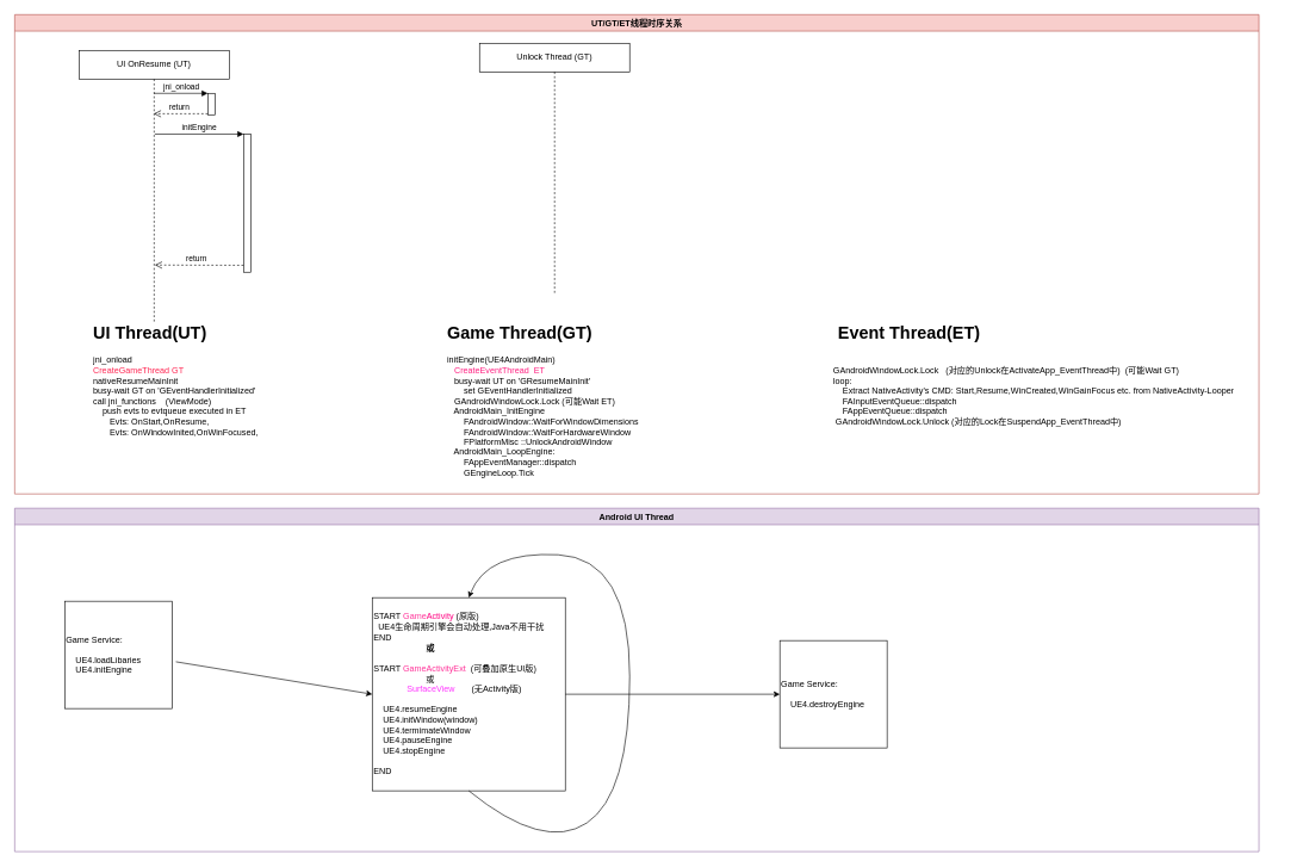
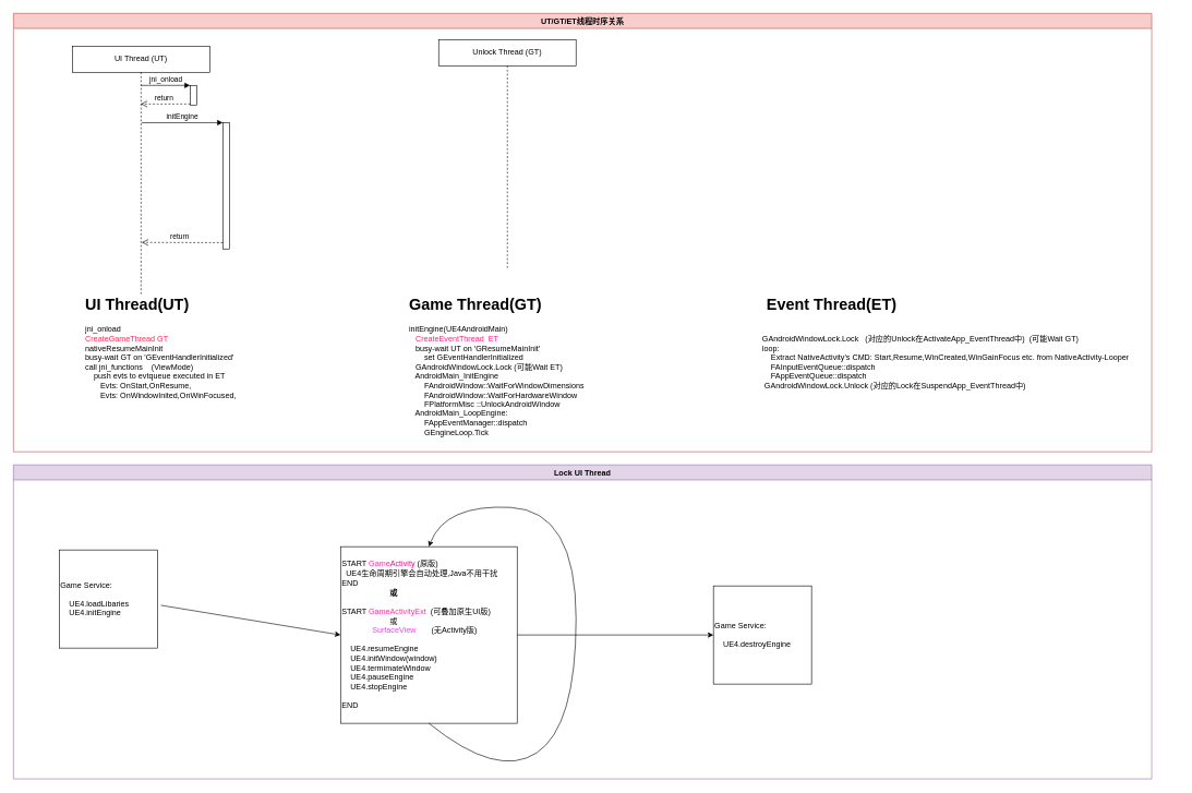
  <mxCell id="0" />
  <mxCell id="1" parent="0" />
- <mxCell id="2" value="UI OnResume (UT)" style="shape=umlLifeline;perimeter=lifelinePerimeter;whiteSpace=wrap;html=1;container=1;collapsible=0;recursiveResize=0;outlineConnect=0;" vertex="1" parent="1"><mxGeometry x="110" y="70" width="210" height="380" as="geometry" /></mxCell>
+ <mxCell id="2" value="UI Thread (UT)" style="shape=umlLifeline;perimeter=lifelinePerimeter;whiteSpace=wrap;html=1;container=1;collapsible=0;recursiveResize=0;outlineConnect=0;" vertex="1" parent="1"><mxGeometry x="110" y="70" width="210" height="380" as="geometry" /></mxCell>
  <mxCell id="3" value="Unlock Thread (GT)" style="shape=umlLifeline;perimeter=lifelinePerimeter;whiteSpace=wrap;html=1;container=1;collapsible=0;recursiveResize=0;outlineConnect=0;" vertex="1" parent="1"><mxGeometry x="670" y="60" width="210" height="350" as="geometry" /></mxCell>
  <mxCell id="4" value="" style="html=1;points=[];perimeter=orthogonalPerimeter;" vertex="1" parent="1"><mxGeometry x="290" y="130" width="10" height="30" as="geometry" /></mxCell>
  <mxCell id="5" value="jni_onload" style="html=1;verticalAlign=bottom;endArrow=block;entryX=0;entryY=0;" edge="1" parent="1" source="2" target="4"><mxGeometry relative="1" as="geometry"><mxPoint x="220" y="130" as="sourcePoint" /></mxGeometry></mxCell>
  <mxCell id="6" value="return" style="html=1;verticalAlign=bottom;endArrow=open;dashed=1;endSize=8;exitX=0;exitY=0.95;" edge="1" parent="1" source="4" target="2"><mxGeometry x="0.06" relative="1" as="geometry"><mxPoint x="215" y="159" as="targetPoint" /><mxPoint as="offset" /></mxGeometry></mxCell>
  <mxCell id="7" value="" style="html=1;points=[];perimeter=orthogonalPerimeter;" vertex="1" parent="1"><mxGeometry x="340" y="187" width="10" height="193" as="geometry" /></mxCell>
  <mxCell id="8" value="initEngine" style="html=1;verticalAlign=bottom;endArrow=block;entryX=0;entryY=0;" edge="1" parent="1" target="7"><mxGeometry relative="1" as="geometry"><mxPoint x="216" y="187" as="sourcePoint" /></mxGeometry></mxCell>
  <mxCell id="9" value="return" style="html=1;verticalAlign=bottom;endArrow=open;dashed=1;endSize=8;exitX=0;exitY=0.95;" edge="1" parent="1" source="7"><mxGeometry x="0.06" relative="1" as="geometry"><mxPoint x="216" y="370" as="targetPoint" /><mxPoint as="offset" /></mxGeometry></mxCell>
  <mxCell id="10" value="&lt;h1&gt;UI Thread(UT)&lt;br&gt;&lt;/h1&gt;&lt;p&gt;jni_onload&amp;nbsp;&amp;nbsp; &amp;nbsp;&amp;nbsp;&amp;nbsp; &amp;nbsp;&amp;nbsp;&amp;nbsp; &amp;nbsp;&lt;br&gt;&lt;font color=&quot;#FF2652&quot;&gt;CreateGameThread GT&lt;/font&gt;&amp;nbsp;&amp;nbsp; &amp;nbsp;&amp;nbsp;&amp;nbsp; &amp;nbsp;&amp;nbsp;&amp;nbsp; &amp;nbsp;&amp;nbsp;&amp;nbsp;&amp;nbsp;&amp;nbsp;&amp;nbsp;&amp;nbsp;&amp;nbsp;&amp;nbsp;&amp;nbsp;&amp;nbsp;&amp;nbsp;&amp;nbsp;&amp;nbsp;&amp;nbsp; &amp;nbsp;&lt;br&gt;nativeResumeMainInit&amp;nbsp;&amp;nbsp; &amp;nbsp;&amp;nbsp;&amp;nbsp;&amp;nbsp;&amp;nbsp;&amp;nbsp;&amp;nbsp;&amp;nbsp;&amp;nbsp;&amp;nbsp;&amp;nbsp;&amp;nbsp;&amp;nbsp;&amp;nbsp;&amp;nbsp;&amp;nbsp;&amp;nbsp;&amp;nbsp;&amp;nbsp; &amp;nbsp;&lt;br&gt;busy-wait GT on 'GEventHandlerInitialized'&amp;nbsp;&amp;nbsp; &amp;nbsp;&lt;br&gt;call jni_functions&amp;nbsp;&amp;nbsp; &amp;nbsp;(ViewMode)&amp;nbsp;&amp;nbsp; &amp;nbsp;&amp;nbsp;&amp;nbsp; &amp;nbsp;&amp;nbsp;&amp;nbsp; &amp;nbsp;&amp;nbsp;&amp;nbsp; &amp;nbsp;&lt;br&gt;&amp;nbsp;&amp;nbsp; &amp;nbsp;push evts to evtqueue executed in ET&amp;nbsp;&amp;nbsp; &amp;nbsp;&lt;br&gt;&amp;nbsp;&amp;nbsp; &amp;nbsp;&amp;nbsp;&amp;nbsp; Evts: OnStart,OnResume,&amp;nbsp;&amp;nbsp; &amp;nbsp;&amp;nbsp;&amp;nbsp; &amp;nbsp;&amp;nbsp;&amp;nbsp; &amp;nbsp;&amp;nbsp;&amp;nbsp; &amp;nbsp;&lt;br&gt;&amp;nbsp;&amp;nbsp; &amp;nbsp;&amp;nbsp;&amp;nbsp; Evts: OnWindowInited,OnWinFocused,&amp;nbsp;&amp;nbsp; &amp;nbsp;&lt;br&gt;&lt;br&gt;&lt;/p&gt;" style="text;html=1;strokeColor=none;fillColor=none;spacing=5;spacingTop=-20;whiteSpace=wrap;overflow=hidden;rounded=0;" vertex="1" parent="1"><mxGeometry x="125" y="445" width="340" height="370" as="geometry" /></mxCell>
  <mxCell id="11" value="&lt;h1&gt;Game Thread(GT)&lt;/h1&gt;&lt;p&gt;initEngine(UE4AndroidMain)&lt;br&gt;&amp;nbsp;&amp;nbsp; &lt;font color=&quot;#FF1F80&quot;&gt;CreateEventThread&amp;nbsp; ET&amp;nbsp;&lt;/font&gt;&amp;nbsp;&amp;nbsp;&amp;nbsp;&amp;nbsp;&amp;nbsp;&amp;nbsp;&amp;nbsp;&amp;nbsp;&amp;nbsp;&amp;nbsp;&amp;nbsp;&amp;nbsp;&amp;nbsp;&amp;nbsp;&amp;nbsp;&amp;nbsp;&amp;nbsp;&amp;nbsp;&amp;nbsp; &amp;nbsp;&lt;br&gt;&amp;nbsp;&amp;nbsp; busy-wait UT on 'GResumeMainInit'&amp;nbsp;&amp;nbsp;&amp;nbsp;&amp;nbsp;&amp;nbsp;&amp;nbsp;&amp;nbsp;&amp;nbsp; &amp;nbsp;&lt;br&gt;&amp;nbsp;&amp;nbsp;&amp;nbsp;&amp;nbsp;&amp;nbsp;&amp;nbsp; set GEventHandlerInitialized&amp;nbsp;&amp;nbsp;&amp;nbsp;&amp;nbsp;&amp;nbsp;&amp;nbsp;&amp;nbsp;&amp;nbsp;&amp;nbsp; &amp;nbsp;&lt;br&gt;&amp;nbsp;&amp;nbsp; GAndroidWindowLock.Lock (可能Wait ET)&amp;nbsp;&amp;nbsp;&amp;nbsp;&amp;nbsp; &amp;nbsp;&lt;br&gt;&amp;nbsp;&amp;nbsp; AndroidMain_InitEngine&amp;nbsp;&amp;nbsp;&amp;nbsp;&amp;nbsp;&amp;nbsp;&amp;nbsp;&amp;nbsp;&amp;nbsp;&amp;nbsp;&amp;nbsp;&amp;nbsp;&amp;nbsp;&amp;nbsp;&amp;nbsp;&amp;nbsp;&amp;nbsp;&amp;nbsp;&amp;nbsp;&amp;nbsp; &amp;nbsp;&lt;br&gt;&amp;nbsp;&amp;nbsp;&amp;nbsp;&amp;nbsp;&amp;nbsp;&amp;nbsp; FAndroidWindow::WaitForWindowDimensions&lt;br&gt;&amp;nbsp;&amp;nbsp;&amp;nbsp;&amp;nbsp;&amp;nbsp;&amp;nbsp; FAndroidWindow::WaitForHardwareWindow &amp;nbsp;&lt;br&gt;&amp;nbsp;&amp;nbsp; &amp;nbsp;&amp;nbsp;&amp;nbsp; FPlatformMisc ::UnlockAndroidWindow&lt;br&gt;&amp;nbsp;&amp;nbsp; AndroidMain_LoopEngine:&lt;br&gt;&amp;nbsp;&amp;nbsp;&amp;nbsp;&amp;nbsp;&amp;nbsp;&amp;nbsp; FAppEventManager::dispatch&lt;br&gt;&amp;nbsp;&amp;nbsp; &amp;nbsp;&amp;nbsp;&amp;nbsp; GEngineLoop.Tick&lt;br&gt;&lt;br&gt;&lt;/p&gt;" style="text;html=1;strokeColor=none;fillColor=none;spacing=5;spacingTop=-20;whiteSpace=wrap;overflow=hidden;rounded=0;" vertex="1" parent="1"><mxGeometry x="620" y="445" width="360" height="235" as="geometry" /></mxCell>
  <mxCell id="12" value="&lt;h1&gt;&amp;nbsp;Event Thread(ET)&lt;/h1&gt;&lt;p&gt;&lt;br&gt;GAndroidWindowLock.Lock&amp;nbsp;&amp;nbsp; (对应的Unlock在ActivateApp_EventThread中)&amp;nbsp; (可能Wait GT) &lt;br&gt;loop:&amp;nbsp;&amp;nbsp;&amp;nbsp;&amp;nbsp;&amp;nbsp;&amp;nbsp;&amp;nbsp;&amp;nbsp;&amp;nbsp;&amp;nbsp;&amp;nbsp;&amp;nbsp;&amp;nbsp;&amp;nbsp;&amp;nbsp;&amp;nbsp;&amp;nbsp;&amp;nbsp; &amp;nbsp;&lt;br&gt;&amp;nbsp;&amp;nbsp;&amp;nbsp; Extract NativeActivity's CMD: Start,Resume,WinCreated,WinGainFocus etc. from NativeActivity-Looper &lt;br&gt;&amp;nbsp;&amp;nbsp;&amp;nbsp; FAInputEventQueue::dispatch&lt;br&gt;&amp;nbsp;&amp;nbsp;&amp;nbsp; FAppEventQueue::dispatch&lt;br&gt;&amp;nbsp;GAndroidWindowLock.Unlock (对应的Lock在SuspendApp_EventThread中)&lt;br&gt;&lt;br&gt;&lt;/p&gt;" style="text;html=1;strokeColor=none;fillColor=none;spacing=5;spacingTop=-20;whiteSpace=wrap;overflow=hidden;rounded=0;" vertex="1" parent="1"><mxGeometry x="1160" y="445" width="640" height="205" as="geometry" /></mxCell>
  <mxCell id="13" value="&lt;div align=&quot;left&quot;&gt;Game Service:&lt;br&gt;&lt;/div&gt;&lt;div align=&quot;left&quot;&gt;&lt;br&gt;&lt;/div&gt;&lt;div align=&quot;left&quot;&gt;&amp;nbsp;&amp;nbsp;&amp;nbsp; UE4.loadLibaries&lt;/div&gt;&lt;div align=&quot;left&quot;&gt;&amp;nbsp;&amp;nbsp;&amp;nbsp; UE4.initEngine&lt;br&gt;&lt;/div&gt;" style="whiteSpace=wrap;html=1;aspect=fixed;align=left;" vertex="1" parent="1"><mxGeometry x="90" y="840" width="150" height="150" as="geometry" /></mxCell>
  <mxCell id="14" value="&lt;div align=&quot;left&quot;&gt;START&amp;nbsp;&lt;font color=&quot;#FF0080&quot;&gt;&lt;font color=&quot;#FF3399&quot;&gt;Game&lt;/font&gt;Activity&lt;/font&gt; (原版)&lt;/div&gt;&lt;div align=&quot;left&quot;&gt;&amp;nbsp; UE4生命周期引擎会自动处理,Java不用干扰&lt;/div&gt;&lt;div align=&quot;left&quot;&gt;END&lt;br&gt;&lt;/div&gt;&lt;div align=&quot;left&quot;&gt;&amp;nbsp;&amp;nbsp;&amp;nbsp;&amp;nbsp;&amp;nbsp;&amp;nbsp;&amp;nbsp;&amp;nbsp;&amp;nbsp;&amp;nbsp;&amp;nbsp;&amp;nbsp;&amp;nbsp;&amp;nbsp;&amp;nbsp;&amp;nbsp;&amp;nbsp;&amp;nbsp;&amp;nbsp;&amp;nbsp;&amp;nbsp; &lt;b&gt;或&lt;/b&gt;&lt;/div&gt;&lt;div align=&quot;left&quot;&gt;&lt;br&gt;&lt;/div&gt;&lt;div align=&quot;left&quot;&gt;START &lt;font color=&quot;#FF3399&quot;&gt;GameActivityExt&lt;/font&gt;&amp;nbsp; (可叠加原生UI版) &lt;br&gt;&lt;/div&gt;&lt;div align=&quot;left&quot;&gt;&amp;nbsp; &amp;nbsp; &amp;nbsp; &amp;nbsp; &amp;nbsp; &amp;nbsp; &amp;nbsp; &amp;nbsp; &amp;nbsp; &amp;nbsp; &amp;nbsp; 或&amp;nbsp; &lt;/div&gt;&lt;div align=&quot;left&quot;&gt;&amp;nbsp;&amp;nbsp;&amp;nbsp;&amp;nbsp;&amp;nbsp;&amp;nbsp;&amp;nbsp;&amp;nbsp;&amp;nbsp;&amp;nbsp;&amp;nbsp;&amp;nbsp;&amp;nbsp; &lt;font color=&quot;#FF33FF&quot;&gt;SurfaceView &amp;nbsp; &amp;nbsp; &amp;nbsp; &lt;/font&gt;(无Activity版)&lt;/div&gt;&lt;div align=&quot;left&quot;&gt;&lt;br&gt;&lt;/div&gt;&lt;div align=&quot;left&quot;&gt;&amp;nbsp;&amp;nbsp;&amp;nbsp; UE4.resumeEngine&lt;br&gt;&amp;nbsp;&amp;nbsp;&amp;nbsp; UE4.initWindow(window)&lt;br&gt;&amp;nbsp;&amp;nbsp;&amp;nbsp; UE4.termimateWindow&lt;br&gt;&amp;nbsp;&amp;nbsp;&amp;nbsp; UE4.pauseEngine&lt;br&gt;&amp;nbsp;&amp;nbsp;&amp;nbsp; UE4.stopEngine&lt;/div&gt;&lt;div align=&quot;left&quot;&gt;&lt;br&gt;&lt;/div&gt;&lt;div align=&quot;left&quot;&gt;END&lt;br&gt;&lt;/div&gt;" style="whiteSpace=wrap;html=1;aspect=fixed;align=left;" vertex="1" parent="1"><mxGeometry x="520" y="835" width="270" height="270" as="geometry" /></mxCell>
  <mxCell id="15" value="&lt;div align=&quot;left&quot;&gt;Game Service:&lt;/div&gt;&lt;div align=&quot;left&quot;&gt;&lt;br&gt;&lt;/div&gt;&lt;div align=&quot;left&quot;&gt;&amp;nbsp;&amp;nbsp;&amp;nbsp; UE4.destroyEngine&lt;/div&gt;" style="whiteSpace=wrap;html=1;aspect=fixed;align=left;" vertex="1" parent="1"><mxGeometry x="1090" y="895" width="150" height="150" as="geometry" /></mxCell>
  <mxCell id="16" value="" style="curved=1;endArrow=classic;html=1;exitX=0.5;exitY=1;exitDx=0;exitDy=0;entryX=0.5;entryY=0;entryDx=0;entryDy=0;" edge="1" parent="1" source="14" target="14"><mxGeometry width="50" height="50" relative="1" as="geometry"><mxPoint x="860" y="1150" as="sourcePoint" /><mxPoint x="860" y="820" as="targetPoint" /><Array as="points"><mxPoint x="760" y="1190" /><mxPoint x="880" y="1110" /><mxPoint x="880" y="780" /><mxPoint x="680" y="770" /></Array></mxGeometry></mxCell>
  <mxCell id="17" value="" style="endArrow=classic;html=1;exitX=1;exitY=0.5;exitDx=0;exitDy=0;entryX=0;entryY=0.5;entryDx=0;entryDy=0;" edge="1" parent="1" source="14" target="15"><mxGeometry width="50" height="50" relative="1" as="geometry"><mxPoint x="860" y="1150" as="sourcePoint" /><mxPoint x="1160" y="930" as="targetPoint" /></mxGeometry></mxCell>
  <mxCell id="18" value="" style="endArrow=classic;html=1;exitX=1.036;exitY=0.564;exitDx=0;exitDy=0;exitPerimeter=0;entryX=0;entryY=0.5;entryDx=0;entryDy=0;" edge="1" parent="1" source="13" target="14"><mxGeometry width="50" height="50" relative="1" as="geometry"><mxPoint x="860" y="1150" as="sourcePoint" /><mxPoint x="910" y="1100" as="targetPoint" /></mxGeometry></mxCell>
- <mxCell id="19" value="Android UI Thread" style="swimlane;fillColor=#e1d5e7;strokeColor=#9673a6;" vertex="1" parent="1"><mxGeometry x="20" y="710" width="1740" height="480" as="geometry" /></mxCell>
+ <mxCell id="19" value="Lock UI Thread" style="swimlane;fillColor=#e1d5e7;strokeColor=#9673a6;" vertex="1" parent="1"><mxGeometry x="20" y="710" width="1740" height="480" as="geometry" /></mxCell>
  <mxCell id="20" value="UT/GT/ET线程时序关系" style="swimlane;fillColor=#f8cecc;strokeColor=#b85450;" vertex="1" parent="1"><mxGeometry x="20" y="20" width="1740" height="670" as="geometry" /></mxCell>
